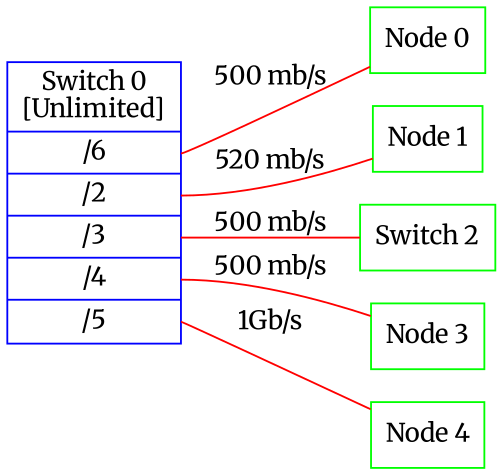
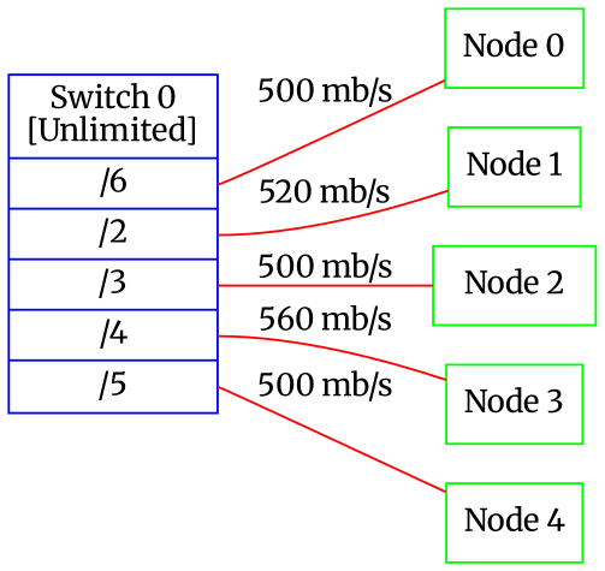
  digraph {
    fontname=Merriweather
    rankdir=LR
    node [color=green fontname=Merriweather shape=box]
    edge [arrowhead=none color=red fontname=Merriweather]
    n1 [label="Node 0"]
    n2 [label="Node 1"]
-   n3 [label="Switch 2"]
+   n3 [label="Node 2"]
    n4 [label="Node 3"]
    n5 [label="Node 4"]
    n6 [color=blue label="Switch 0\n[Unlimited]|<p1>/6|<p2>/2|<p3>/3|<p4>/4|<p5>/5" shape=record]
    n6 -> n1 [label="500 mb/s" tailport=p1]
    n6 -> n2 [label="520 mb/s" tailport=p2]
    n6 -> n3 [label="500 mb/s" tailport=p3]
-   n6 -> n4 [label="500 mb/s" tailport=p4]
-   n6 -> n5 [label="1Gb/s" tailport=p5]
+   n6 -> n4 [label="560 mb/s" tailport=p4]
+   n6 -> n5 [label="500 mb/s" tailport=p5]
  }
